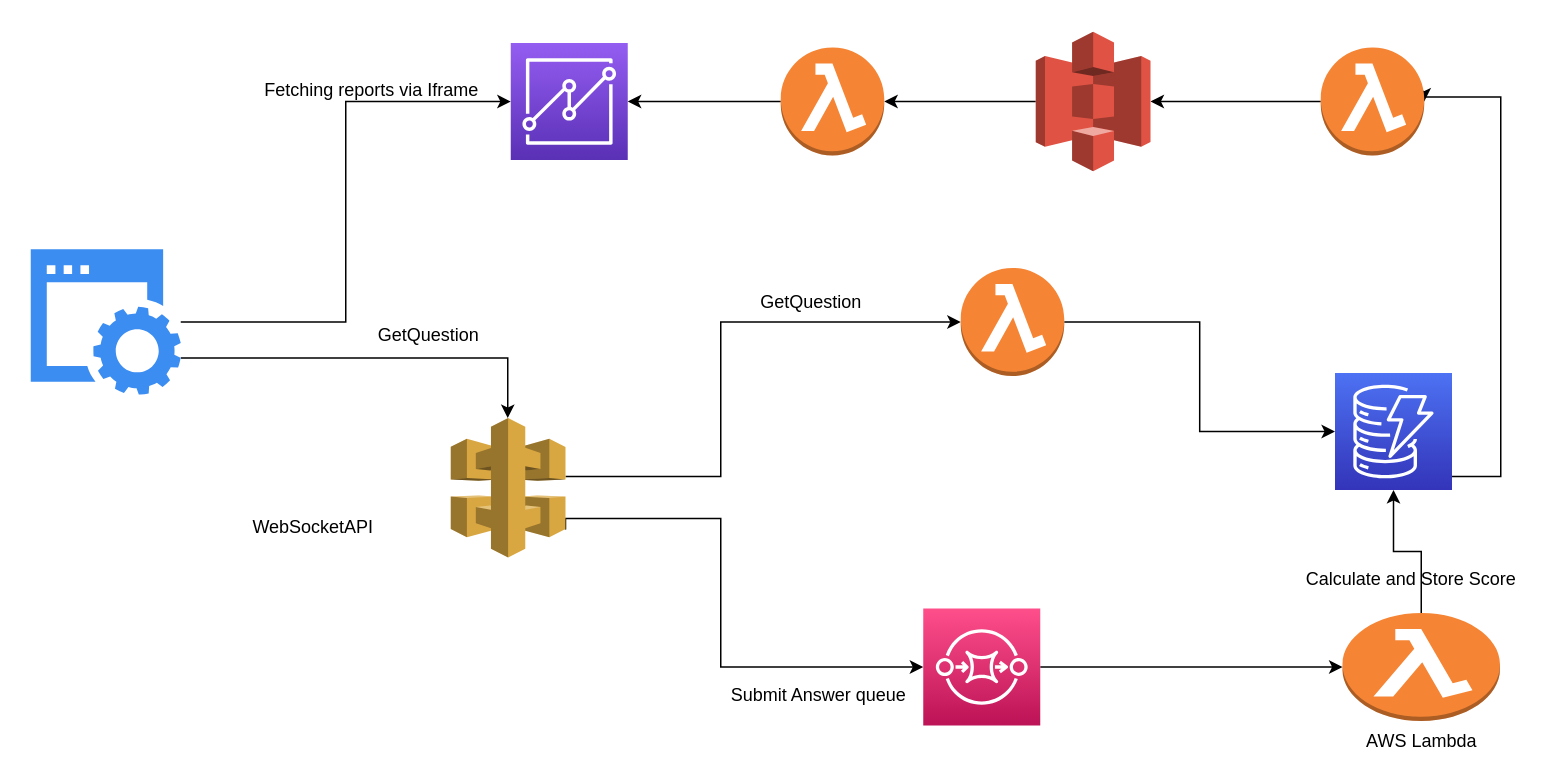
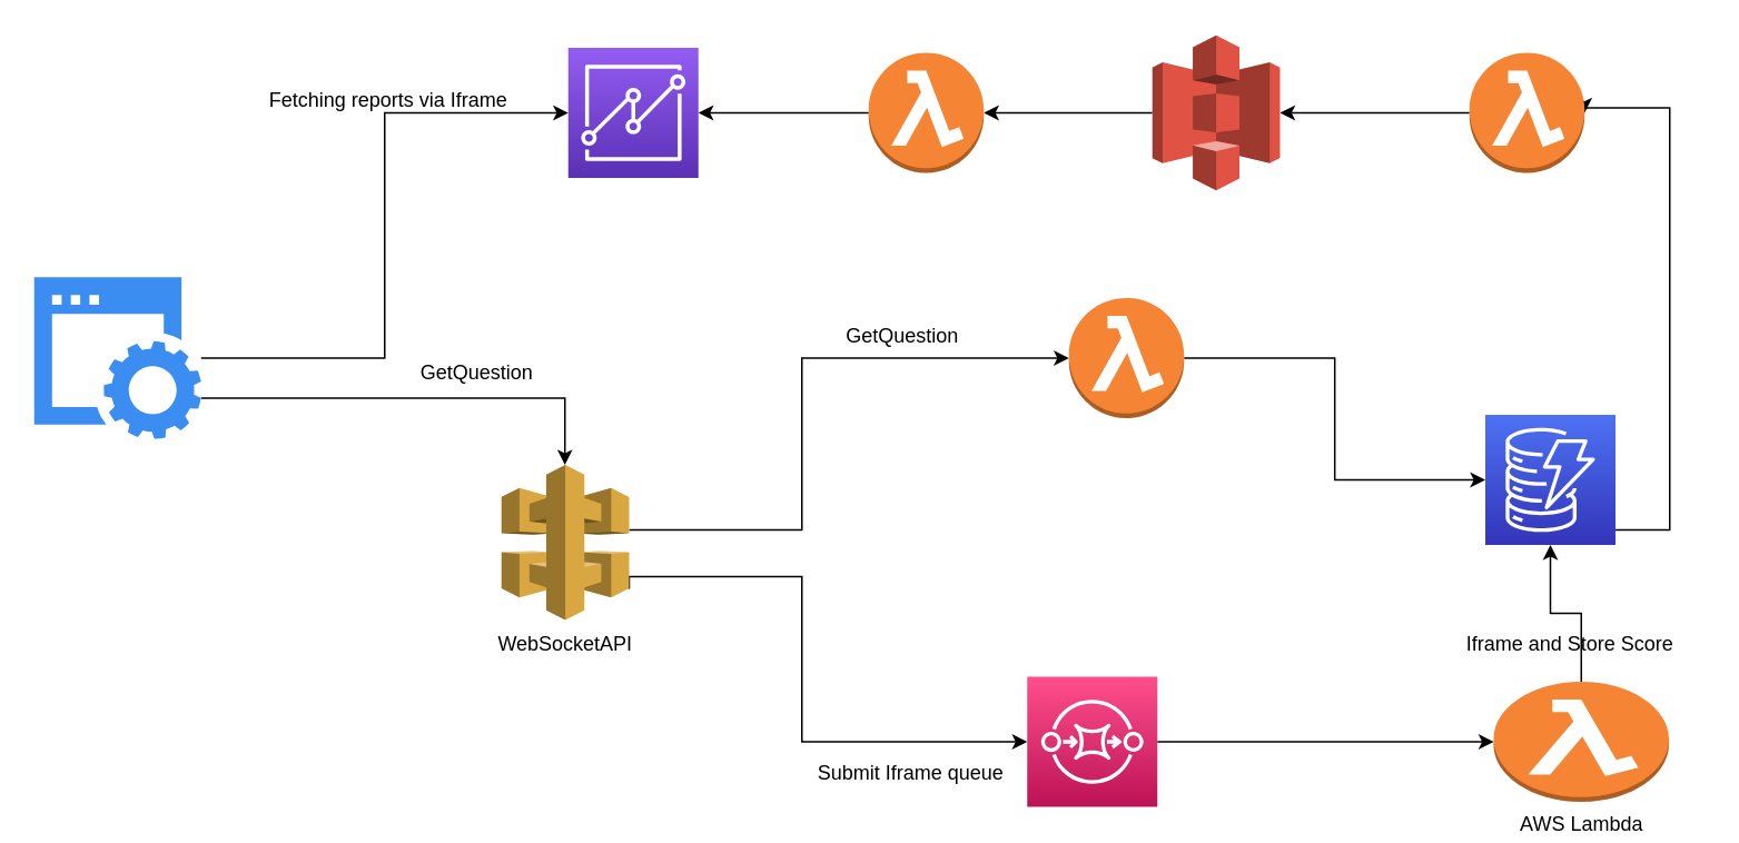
  <mxCell id="0" />
  <mxCell id="1" parent="0" />
  <mxCell id="2" style="edgeStyle=orthogonalEdgeStyle;rounded=0;orthogonalLoop=1;jettySize=auto;html=1;entryX=0;entryY=0.5;entryDx=0;entryDy=0;entryPerimeter=0;" edge="1" parent="1" source="4" target="6"><mxGeometry relative="1" as="geometry"><Array as="points"><mxPoint x="480" y="317" /><mxPoint x="480" y="214" /></Array></mxGeometry></mxCell>
  <mxCell id="3" style="edgeStyle=orthogonalEdgeStyle;rounded=0;orthogonalLoop=1;jettySize=auto;html=1;entryX=0;entryY=0.5;entryDx=0;entryDy=0;entryPerimeter=0;exitX=1;exitY=0.8;exitDx=0;exitDy=0;exitPerimeter=0;" edge="1" parent="1" source="4" target="12"><mxGeometry relative="1" as="geometry"><Array as="points"><mxPoint x="480" y="345" /><mxPoint x="480" y="444" /></Array></mxGeometry></mxCell>
  <mxCell id="4" value="" style="outlineConnect=0;dashed=0;verticalLabelPosition=bottom;verticalAlign=top;align=center;html=1;shape=mxgraph.aws3.api_gateway;fillColor=#D9A741;gradientColor=none;" vertex="1" parent="1"><mxGeometry x="300" y="278" width="76.5" height="93" as="geometry" /></mxCell>
  <mxCell id="5" style="edgeStyle=orthogonalEdgeStyle;rounded=0;orthogonalLoop=1;jettySize=auto;html=1;" edge="1" parent="1" source="6" target="8"><mxGeometry relative="1" as="geometry" /></mxCell>
  <mxCell id="6" value="" style="outlineConnect=0;dashed=0;verticalLabelPosition=bottom;verticalAlign=top;align=center;html=1;shape=mxgraph.aws3.lambda_function;fillColor=#F58534;gradientColor=none;" vertex="1" parent="1"><mxGeometry x="640" y="178" width="69" height="72" as="geometry" /></mxCell>
  <mxCell id="7" style="edgeStyle=orthogonalEdgeStyle;rounded=0;orthogonalLoop=1;jettySize=auto;html=1;entryX=1;entryY=0.5;entryDx=0;entryDy=0;entryPerimeter=0;" edge="1" parent="1" source="8" target="14"><mxGeometry relative="1" as="geometry"><Array as="points"><mxPoint x="1000" y="317" /><mxPoint x="1000" y="64" /></Array></mxGeometry></mxCell>
  <mxCell id="8" value="" style="sketch=0;points=[[0,0,0],[0.25,0,0],[0.5,0,0],[0.75,0,0],[1,0,0],[0,1,0],[0.25,1,0],[0.5,1,0],[0.75,1,0],[1,1,0],[0,0.25,0],[0,0.5,0],[0,0.75,0],[1,0.25,0],[1,0.5,0],[1,0.75,0]];outlineConnect=0;fontColor=#232F3E;gradientColor=#4D72F3;gradientDirection=north;fillColor=#3334B9;strokeColor=#ffffff;dashed=0;verticalLabelPosition=bottom;verticalAlign=top;align=center;html=1;fontSize=12;fontStyle=0;aspect=fixed;shape=mxgraph.aws4.resourceIcon;resIcon=mxgraph.aws4.dynamodb;" vertex="1" parent="1"><mxGeometry x="889.5" y="248" width="78" height="78" as="geometry" /></mxCell>
  <mxCell id="9" style="edgeStyle=orthogonalEdgeStyle;rounded=0;orthogonalLoop=1;jettySize=auto;html=1;entryX=0.5;entryY=1;entryDx=0;entryDy=0;entryPerimeter=0;" edge="1" parent="1" source="10" target="8"><mxGeometry relative="1" as="geometry" /></mxCell>
  <mxCell id="10" value="AWS Lambda" style="outlineConnect=0;dashed=0;verticalLabelPosition=bottom;verticalAlign=top;align=center;html=1;shape=mxgraph.aws3.lambda_function;fillColor=#F58534;gradientColor=none;" vertex="1" parent="1"><mxGeometry x="894.5" y="408" width="105" height="72" as="geometry" /></mxCell>
  <mxCell id="11" style="edgeStyle=orthogonalEdgeStyle;rounded=0;orthogonalLoop=1;jettySize=auto;html=1;" edge="1" parent="1" source="12" target="10"><mxGeometry relative="1" as="geometry" /></mxCell>
  <mxCell id="12" value="" style="sketch=0;points=[[0,0,0],[0.25,0,0],[0.5,0,0],[0.75,0,0],[1,0,0],[0,1,0],[0.25,1,0],[0.5,1,0],[0.75,1,0],[1,1,0],[0,0.25,0],[0,0.5,0],[0,0.75,0],[1,0.25,0],[1,0.5,0],[1,0.75,0]];outlineConnect=0;fontColor=#232F3E;gradientColor=#FF4F8B;gradientDirection=north;fillColor=#BC1356;strokeColor=#ffffff;dashed=0;verticalLabelPosition=bottom;verticalAlign=top;align=center;html=1;fontSize=12;fontStyle=0;aspect=fixed;shape=mxgraph.aws4.resourceIcon;resIcon=mxgraph.aws4.sqs;" vertex="1" parent="1"><mxGeometry x="615" y="405" width="78" height="78" as="geometry" /></mxCell>
  <mxCell id="13" style="edgeStyle=orthogonalEdgeStyle;rounded=0;orthogonalLoop=1;jettySize=auto;html=1;" edge="1" parent="1" source="14" target="16"><mxGeometry relative="1" as="geometry" /></mxCell>
  <mxCell id="14" value="" style="outlineConnect=0;dashed=0;verticalLabelPosition=bottom;verticalAlign=top;align=center;html=1;shape=mxgraph.aws3.lambda_function;fillColor=#F58534;gradientColor=none;" vertex="1" parent="1"><mxGeometry x="880" y="31" width="69" height="72" as="geometry" /></mxCell>
  <mxCell id="15" style="edgeStyle=orthogonalEdgeStyle;rounded=0;orthogonalLoop=1;jettySize=auto;html=1;" edge="1" parent="1" source="16" target="19"><mxGeometry relative="1" as="geometry"><mxPoint x="620" y="67" as="targetPoint" /></mxGeometry></mxCell>
  <mxCell id="16" value="" style="outlineConnect=0;dashed=0;verticalLabelPosition=bottom;verticalAlign=top;align=center;html=1;shape=mxgraph.aws3.s3;fillColor=#E05243;gradientColor=none;" vertex="1" parent="1"><mxGeometry x="690" y="20.5" width="76.5" height="93" as="geometry" /></mxCell>
  <mxCell id="17" value="" style="sketch=0;points=[[0,0,0],[0.25,0,0],[0.5,0,0],[0.75,0,0],[1,0,0],[0,1,0],[0.25,1,0],[0.5,1,0],[0.75,1,0],[1,1,0],[0,0.25,0],[0,0.5,0],[0,0.75,0],[1,0.25,0],[1,0.5,0],[1,0.75,0]];outlineConnect=0;fontColor=#232F3E;gradientColor=#945DF2;gradientDirection=north;fillColor=#5A30B5;strokeColor=#ffffff;dashed=0;verticalLabelPosition=bottom;verticalAlign=top;align=center;html=1;fontSize=12;fontStyle=0;aspect=fixed;shape=mxgraph.aws4.resourceIcon;resIcon=mxgraph.aws4.quicksight;" vertex="1" parent="1"><mxGeometry x="340" y="28" width="78" height="78" as="geometry" /></mxCell>
  <mxCell id="18" style="edgeStyle=orthogonalEdgeStyle;rounded=0;orthogonalLoop=1;jettySize=auto;html=1;" edge="1" parent="1" source="19" target="17"><mxGeometry relative="1" as="geometry" /></mxCell>
  <mxCell id="19" value="" style="outlineConnect=0;dashed=0;verticalLabelPosition=bottom;verticalAlign=top;align=center;html=1;shape=mxgraph.aws3.lambda_function;fillColor=#F58534;gradientColor=none;" vertex="1" parent="1"><mxGeometry x="520" y="31" width="69" height="72" as="geometry" /></mxCell>
  <mxCell id="20" style="edgeStyle=orthogonalEdgeStyle;rounded=0;orthogonalLoop=1;jettySize=auto;html=1;entryX=0;entryY=0.5;entryDx=0;entryDy=0;entryPerimeter=0;" edge="1" parent="1" source="22" target="17"><mxGeometry relative="1" as="geometry" /></mxCell>
  <mxCell id="21" style="edgeStyle=orthogonalEdgeStyle;rounded=0;orthogonalLoop=1;jettySize=auto;html=1;" edge="1" parent="1" source="22" target="4"><mxGeometry relative="1" as="geometry"><Array as="points"><mxPoint x="338" y="238" /></Array></mxGeometry></mxCell>
  <mxCell id="22" value="" style="sketch=0;html=1;aspect=fixed;strokeColor=none;shadow=0;fillColor=#3B8DF1;verticalAlign=top;labelPosition=center;verticalLabelPosition=bottom;shape=mxgraph.gcp2.website" vertex="1" parent="1"><mxGeometry x="20" y="165.5" width="100" height="97" as="geometry" /></mxCell>
- <mxCell id="23" value="Fetching reports via Iframe" style="text;html=1;align=center;verticalAlign=middle;resizable=0;points=[];autosize=1;strokeColor=none;fillColor=none;" vertex="1" parent="1"><mxGeometry x="162" y="45" width="170" height="30" as="geometry" /></mxCell>
+ <mxCell id="23" value="Fetching reports via Iframe" style="text;html=1;align=center;verticalAlign=middle;resizable=0;points=[];autosize=1;strokeColor=none;fillColor=none;" vertex="1" parent="1"><mxGeometry x="147" y="45" width="170" height="30" as="geometry" /></mxCell>
  <mxCell id="24" value="GetQuestion" style="text;html=1;align=center;verticalAlign=middle;resizable=0;points=[];autosize=1;strokeColor=none;fillColor=none;" vertex="1" parent="1"><mxGeometry y="208" width="90" height="30" as="geometry" x="240" /></mxCell>
  <mxCell id="25" value="GetQuestion" style="text;html=1;align=center;verticalAlign=middle;resizable=0;points=[];autosize=1;strokeColor=none;fillColor=none;" vertex="1" parent="1"><mxGeometry x="495" y="186" width="90" height="30" as="geometry" /></mxCell>
- <mxCell id="26" value="WebSocketAPI" style="text;html=1;align=center;verticalAlign=middle;resizable=0;points=[];autosize=1;strokeColor=none;fillColor=none;" vertex="1" parent="1"><mxGeometry x="158.25" y="336" width="100" height="30" as="geometry" /></mxCell>
- <mxCell id="27" value="Submit Answer queue" style="text;html=1;align=center;verticalAlign=middle;resizable=0;points=[];autosize=1;strokeColor=none;fillColor=none;" vertex="1" parent="1"><mxGeometry x="475" y="448" width="140" height="30" as="geometry" /></mxCell>
- <mxCell id="28" value="Calculate and Store Score" style="text;html=1;align=center;verticalAlign=middle;resizable=0;points=[];autosize=1;strokeColor=none;fillColor=none;" vertex="1" parent="1"><mxGeometry x="860" y="371" width="160" height="30" as="geometry" /></mxCell>
+ <mxCell id="26" value="WebSocketAPI" style="text;html=1;align=center;verticalAlign=middle;resizable=0;points=[];autosize=1;strokeColor=none;fillColor=none;" vertex="1" parent="1"><mxGeometry x="288.25" y="371" width="100" height="30" as="geometry" /></mxCell>
+ <mxCell id="27" value="Submit Iframe queue" style="text;html=1;align=center;verticalAlign=middle;resizable=0;points=[];autosize=1;strokeColor=none;fillColor=none;" vertex="1" parent="1"><mxGeometry x="475" y="448" width="140" height="30" as="geometry" /></mxCell>
+ <mxCell id="28" value="Iframe and Store Score" style="text;html=1;align=center;verticalAlign=middle;resizable=0;points=[];autosize=1;strokeColor=none;fillColor=none;" vertex="1" parent="1"><mxGeometry x="860" y="371" width="160" height="30" as="geometry" /></mxCell>
